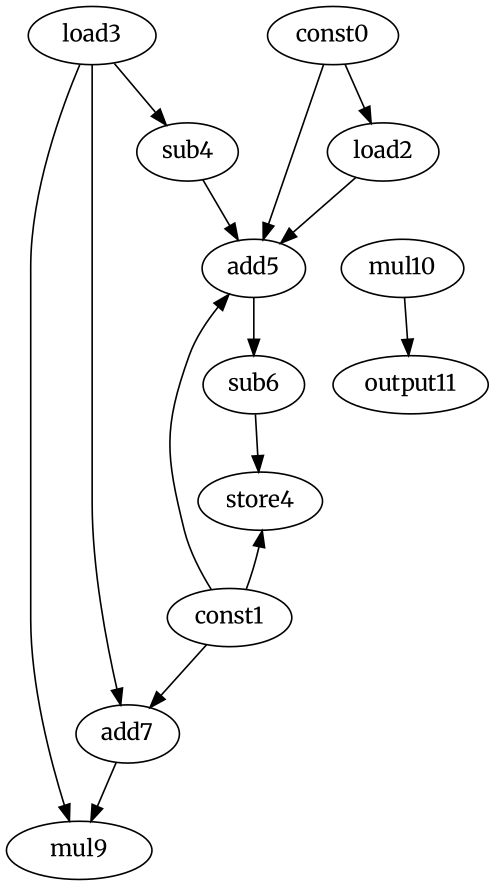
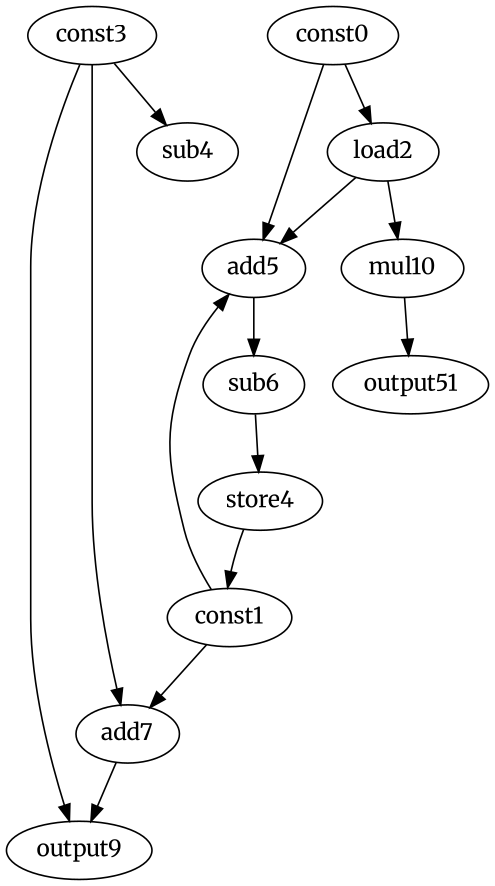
  digraph {
    fontname=Merriweather
    node [fontname=Merriweather opcode=const]
    edge [fontname=Merriweather operand=0]
    load2 [opcode=load]
    const0
    add5 [opcode=add]
    mul10 [opcode=mul]
    sub4 [opcode=sub]
    add7 [opcode=add]
    const1
    n8 [label=store4 opcode=store]
    sub6 [opcode=sub]
-   output9 [opcode=output label=mul9]
-   output11 [opcode=output]
-   const3 [label=load3]
+   output9 [opcode=output]
+   output11 [opcode=output label=output51]
+   const3
    load2 -> add5
+   load2 -> mul10
    const0 -> load2
    const0 -> add5
    add5 -> sub6 [operand=1]
    mul10 -> output11
-   sub4 -> add5 [operand=1]
    add7 -> output9
    const1 -> add5
    const1 -> add7
-   const1 -> n8
+   n8 -> const1
    sub6 -> n8 [operand=1]
    const3 -> sub4 [operand=1]
    const3 -> add7 [operand=1]
    const3 -> output9 [operand=1]
  }
